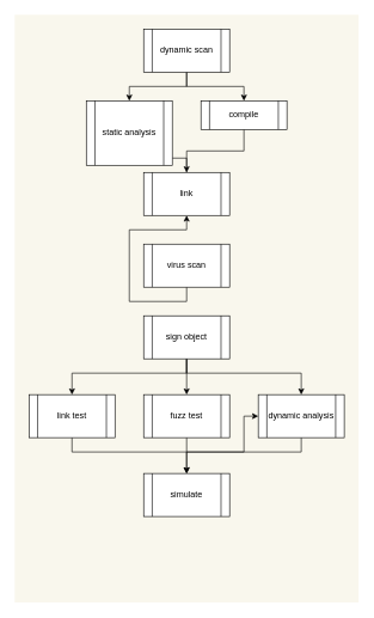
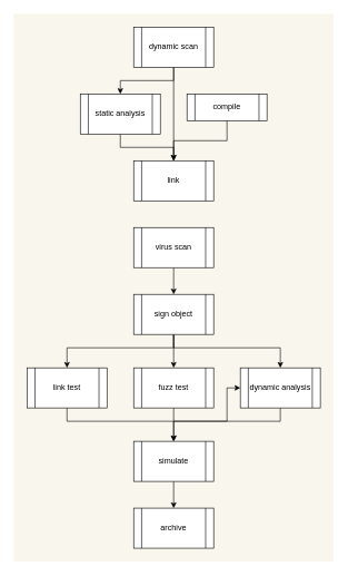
  <mxCell id="0" />
  <mxCell id="1" parent="0" />
  <mxCell id="2" value="" style="rounded=0;whiteSpace=wrap;html=1;fillColor=#f9f7ed;strokeColor=none;" parent="1" vertex="1"><mxGeometry x="20" y="20" width="480" height="820" as="geometry" /></mxCell>
- <mxCell id="3" style="edgeStyle=orthogonalEdgeStyle;rounded=0;orthogonalLoop=1;jettySize=auto;html=1;exitX=0.5;exitY=1;exitDx=0;exitDy=0;" parent="1" source="4" target="20" edge="1"><mxGeometry relative="1" as="geometry" /></mxCell>
+ <mxCell id="3" style="edgeStyle=orthogonalEdgeStyle;rounded=0;orthogonalLoop=1;jettySize=auto;html=1;entryX=0.5;entryY=0;entryDx=0;entryDy=0;exitX=0.5;exitY=1;exitDx=0;exitDy=0;" parent="1" source="4" target="8" edge="1"><mxGeometry relative="1" as="geometry" /></mxCell>
  <mxCell id="4" value="virus scan" style="shape=process;whiteSpace=wrap;html=1;backgroundOutline=1;" parent="1" vertex="1"><mxGeometry x="200" y="340" width="120" height="60" as="geometry" /></mxCell>
  <mxCell id="5" style="edgeStyle=orthogonalEdgeStyle;rounded=0;orthogonalLoop=1;jettySize=auto;html=1;entryX=0.5;entryY=0;entryDx=0;entryDy=0;" parent="1" source="8" target="15" edge="1"><mxGeometry relative="1" as="geometry"><Array as="points"><mxPoint x="260" y="510" /><mxPoint x="260" y="510" /></Array></mxGeometry></mxCell>
  <mxCell id="6" style="edgeStyle=orthogonalEdgeStyle;rounded=0;orthogonalLoop=1;jettySize=auto;html=1;entryX=0.5;entryY=0;entryDx=0;entryDy=0;" parent="1" source="8" target="17" edge="1"><mxGeometry relative="1" as="geometry"><Array as="points"><mxPoint x="260" y="520" /><mxPoint x="100" y="520" /></Array></mxGeometry></mxCell>
  <mxCell id="7" style="edgeStyle=orthogonalEdgeStyle;rounded=0;orthogonalLoop=1;jettySize=auto;html=1;entryX=0.5;entryY=0;entryDx=0;entryDy=0;" parent="1" source="8" target="13" edge="1"><mxGeometry relative="1" as="geometry"><Array as="points"><mxPoint x="260" y="520" /><mxPoint x="420" y="520" /></Array></mxGeometry></mxCell>
  <mxCell id="8" value="sign object" style="shape=process;whiteSpace=wrap;html=1;backgroundOutline=1;" parent="1" vertex="1"><mxGeometry x="200" y="440" width="120" height="60" as="geometry" /></mxCell>
- <mxCell id="9" style="edgeStyle=orthogonalEdgeStyle;rounded=0;orthogonalLoop=1;jettySize=auto;html=1;entryX=0.5;entryY=0;entryDx=0;entryDy=0;" parent="1" source="11" target="22" edge="1"><mxGeometry relative="1" as="geometry" /></mxCell>
+ <mxCell id="9" style="edgeStyle=orthogonalEdgeStyle;rounded=0;orthogonalLoop=1;jettySize=auto;html=1;" parent="1" source="11" target="20" edge="1"><mxGeometry relative="1" as="geometry" /></mxCell>
  <mxCell id="10" style="edgeStyle=orthogonalEdgeStyle;rounded=0;orthogonalLoop=1;jettySize=auto;html=1;entryX=0.5;entryY=0;entryDx=0;entryDy=0;" parent="1" source="11" target="19" edge="1"><mxGeometry relative="1" as="geometry" /></mxCell>
  <mxCell id="11" value="dynamic scan" style="shape=process;whiteSpace=wrap;html=1;backgroundOutline=1;" parent="1" vertex="1"><mxGeometry x="200" y="40" width="120" height="60" as="geometry" /></mxCell>
  <mxCell id="12" style="edgeStyle=orthogonalEdgeStyle;rounded=0;orthogonalLoop=1;jettySize=auto;html=1;exitX=0.5;exitY=1;exitDx=0;exitDy=0;entryX=0.5;entryY=0;entryDx=0;entryDy=0;" parent="1" source="13" target="24" edge="1"><mxGeometry relative="1" as="geometry"><mxPoint x="680" y="530" as="targetPoint" /><Array as="points"><mxPoint x="420" y="630" /><mxPoint x="260" y="630" /></Array></mxGeometry></mxCell>
  <mxCell id="13" value="dynamic analysis" style="shape=process;whiteSpace=wrap;html=1;backgroundOutline=1;" parent="1" vertex="1"><mxGeometry x="360" y="550" width="120" height="60" as="geometry" /></mxCell>
  <mxCell id="14" style="edgeStyle=orthogonalEdgeStyle;rounded=0;orthogonalLoop=1;jettySize=auto;html=1;exitX=0.5;exitY=1;exitDx=0;exitDy=0;" parent="1" source="15" target="13" edge="1"><mxGeometry relative="1" as="geometry" /></mxCell>
  <mxCell id="15" value="fuzz test" style="shape=process;whiteSpace=wrap;html=1;backgroundOutline=1;" parent="1" vertex="1"><mxGeometry x="200" y="550" width="120" height="60" as="geometry" /></mxCell>
  <mxCell id="16" style="edgeStyle=orthogonalEdgeStyle;rounded=0;orthogonalLoop=1;jettySize=auto;html=1;entryX=0.5;entryY=0;entryDx=0;entryDy=0;exitX=0.5;exitY=1;exitDx=0;exitDy=0;" parent="1" source="17" target="24" edge="1"><mxGeometry relative="1" as="geometry"><Array as="points"><mxPoint x="100" y="630" /><mxPoint x="260" y="630" /></Array></mxGeometry></mxCell>
  <mxCell id="17" value="link test" style="shape=process;whiteSpace=wrap;html=1;backgroundOutline=1;" parent="1" vertex="1"><mxGeometry x="40" y="550" width="120" height="60" as="geometry" /></mxCell>
  <mxCell id="18" style="edgeStyle=orthogonalEdgeStyle;rounded=0;orthogonalLoop=1;jettySize=auto;html=1;entryX=0.5;entryY=0;entryDx=0;entryDy=0;endArrow=none;" parent="1" source="19" target="20" edge="1"><mxGeometry relative="1" as="geometry"><mxPoint x="270" y="240" as="targetPoint" /><Array as="points"><mxPoint x="180" y="220" /><mxPoint x="260" y="220" /></Array></mxGeometry></mxCell>
- <mxCell id="19" value="static analysis" style="shape=process;whiteSpace=wrap;html=1;backgroundOutline=1;" parent="1" vertex="1"><mxGeometry x="120" y="140" width="120" height="90" as="geometry" /></mxCell>
+ <mxCell id="19" value="static analysis" style="shape=process;whiteSpace=wrap;html=1;backgroundOutline=1;" parent="1" vertex="1"><mxGeometry x="120" y="140" width="120" height="60" as="geometry" /></mxCell>
  <mxCell id="20" value="link" style="shape=process;whiteSpace=wrap;html=1;backgroundOutline=1;" parent="1" vertex="1"><mxGeometry x="200" y="240" width="120" height="60" as="geometry" /></mxCell>
  <mxCell id="21" style="edgeStyle=orthogonalEdgeStyle;rounded=0;orthogonalLoop=1;jettySize=auto;html=1;entryX=0.5;entryY=0;entryDx=0;entryDy=0;exitX=0.5;exitY=1;exitDx=0;exitDy=0;" parent="1" source="22" target="20" edge="1"><mxGeometry relative="1" as="geometry" /></mxCell>
  <mxCell id="22" value="compile" style="shape=process;whiteSpace=wrap;html=1;backgroundOutline=1;" parent="1" vertex="1"><mxGeometry x="280" y="140" width="120" height="40" as="geometry" /></mxCell>
+ <mxCell id="23" style="edgeStyle=orthogonalEdgeStyle;rounded=0;orthogonalLoop=1;jettySize=auto;html=1;entryX=0.5;entryY=0;entryDx=0;entryDy=0;exitX=0.5;exitY=1;exitDx=0;exitDy=0;" parent="1" source="24" target="25" edge="1"><mxGeometry relative="1" as="geometry" /></mxCell>
  <mxCell id="24" value="simulate" style="shape=process;whiteSpace=wrap;html=1;backgroundOutline=1;" parent="1" vertex="1"><mxGeometry x="200" y="660" width="120" height="60" as="geometry" /></mxCell>
+ <mxCell id="25" value="archive" style="shape=process;whiteSpace=wrap;html=1;backgroundOutline=1;" parent="1" vertex="1"><mxGeometry x="200" y="760" width="120" height="60" as="geometry" /></mxCell>
